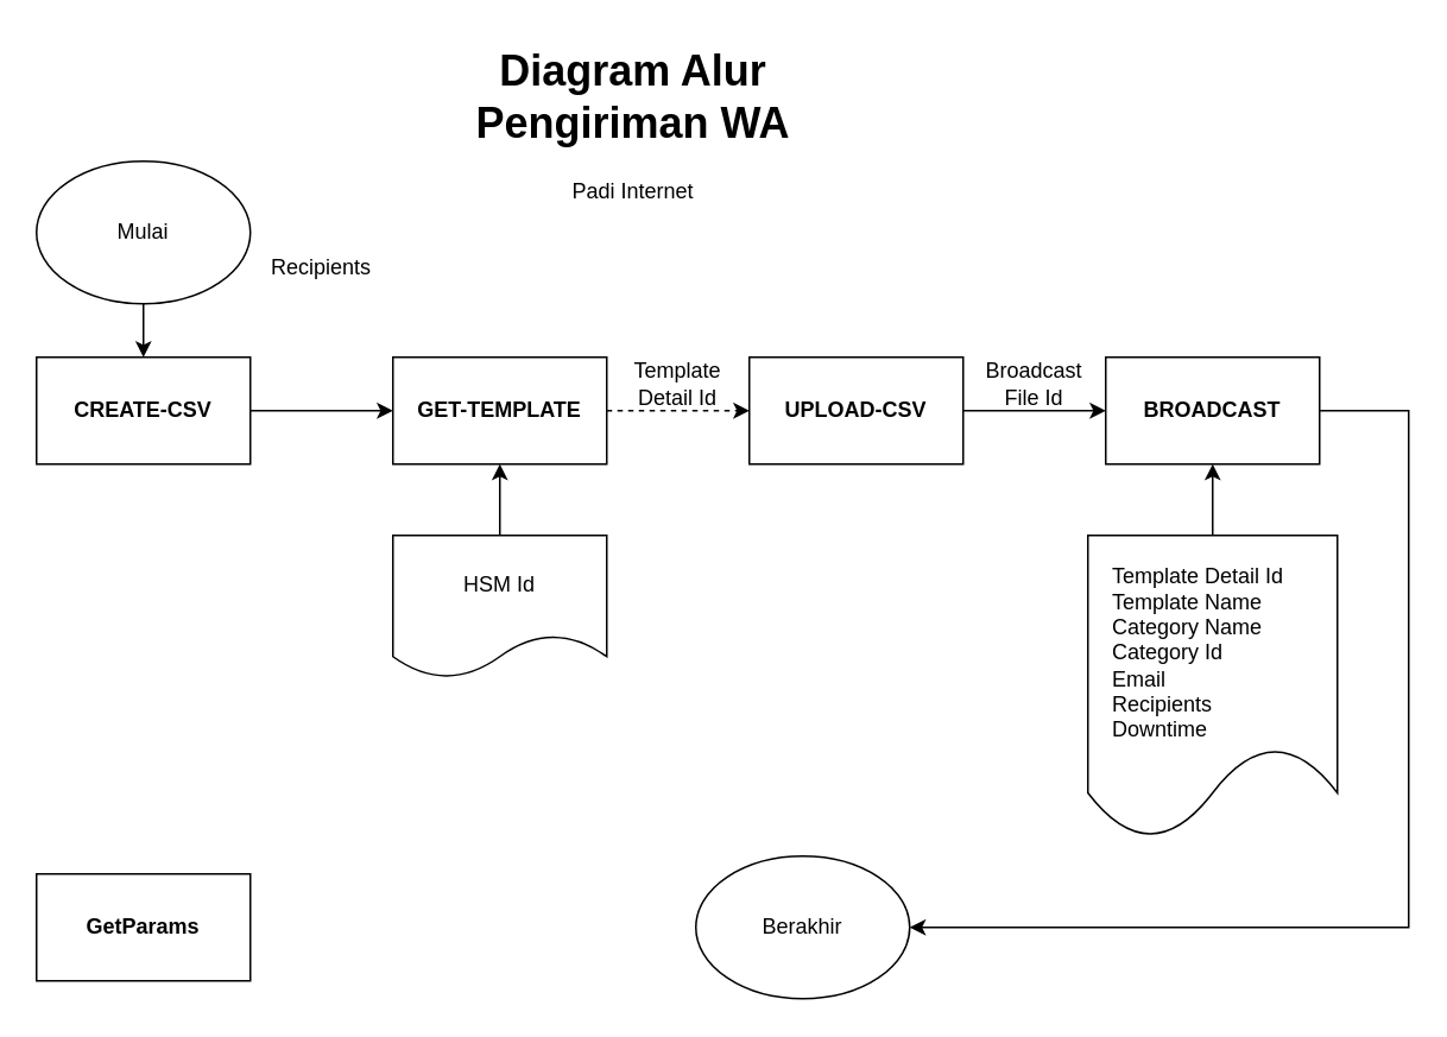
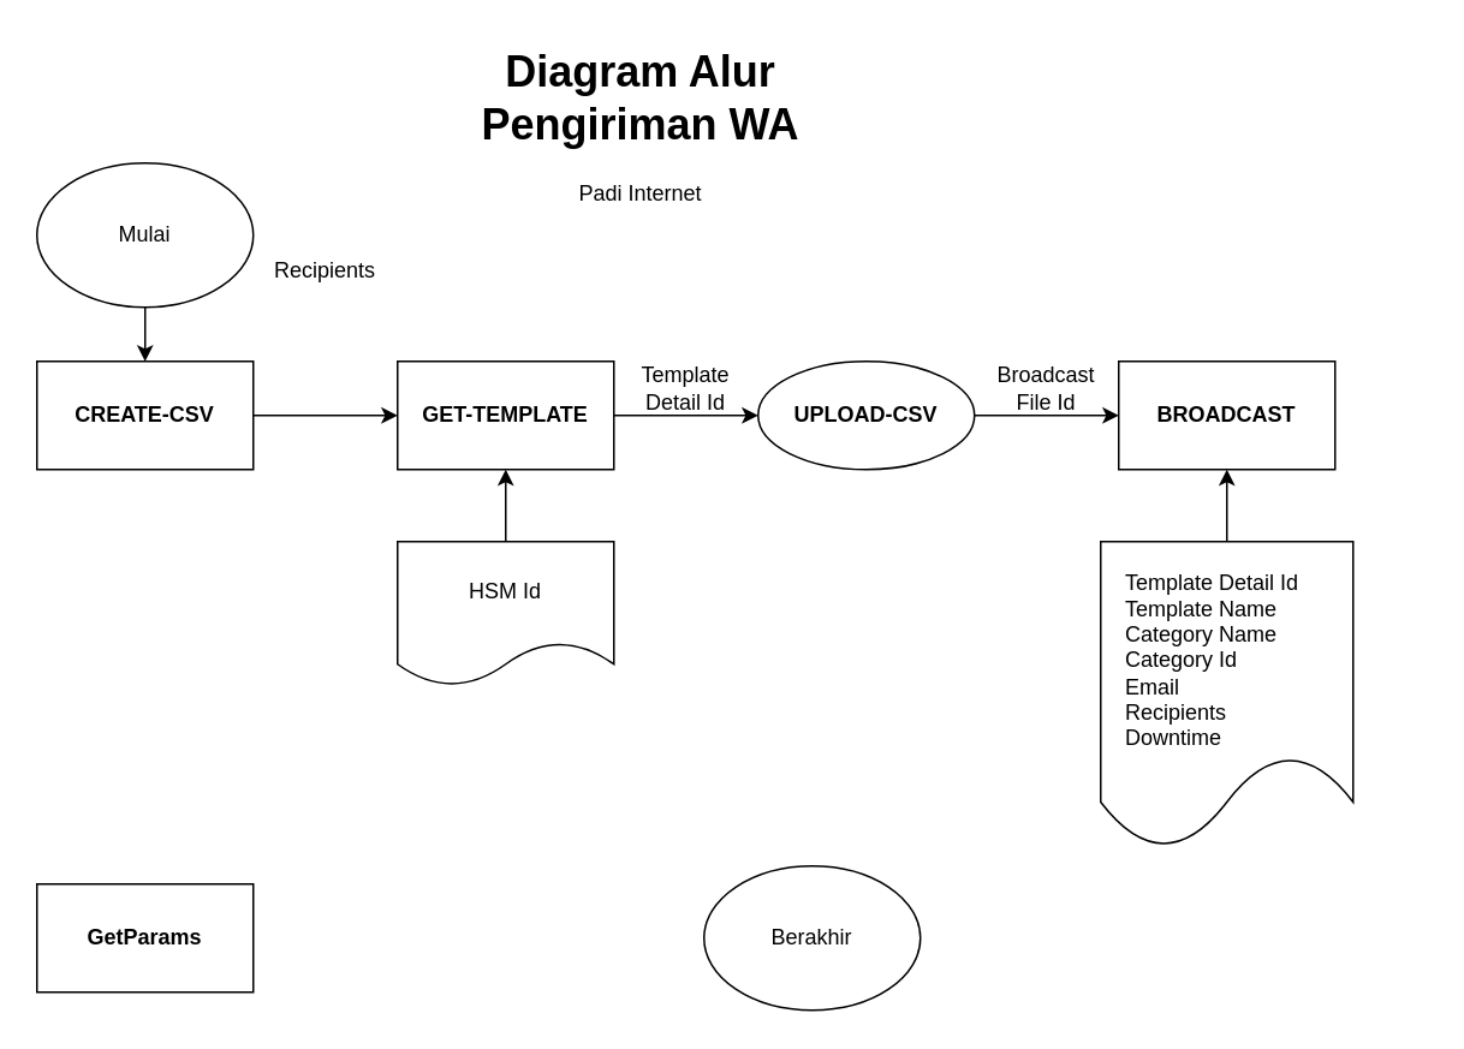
  <mxCell id="0" />
  <mxCell id="1" parent="0" />
  <mxCell id="2" value="&lt;b&gt;CREATE-CSV&lt;/b&gt;" style="rounded=0;whiteSpace=wrap;html=1;" vertex="1" parent="1"><mxGeometry x="20" y="200" width="120" height="60" as="geometry" /></mxCell>
  <mxCell id="3" value="&lt;b&gt;GET-TEMPLATE&lt;/b&gt;" style="rounded=0;whiteSpace=wrap;html=1;" vertex="1" parent="1"><mxGeometry x="220" y="200" width="120" height="60" as="geometry" /></mxCell>
- <mxCell id="4" value="&lt;b&gt;UPLOAD-CSV&lt;/b&gt;" style="rounded=0;whiteSpace=wrap;html=1;" vertex="1" parent="1"><mxGeometry x="420" y="200" width="120" height="60" as="geometry" /></mxCell>
+ <mxCell id="4" value="&lt;b&gt;UPLOAD-CSV&lt;/b&gt;" style="ellipse;whiteSpace=wrap;html=1;" vertex="1" parent="1"><mxGeometry x="420" y="200" width="120" height="60" as="geometry" /></mxCell>
  <mxCell id="5" value="&lt;b&gt;BROADCAST&lt;/b&gt;" style="rounded=0;whiteSpace=wrap;html=1;" vertex="1" parent="1"><mxGeometry x="620" y="200" width="120" height="60" as="geometry" /></mxCell>
  <mxCell id="6" value="Template Detail Id&lt;br&gt;Template Name&lt;br&gt;Category Name&lt;br&gt;Category Id&lt;br&gt;Email&lt;br&gt;Recipients&lt;br&gt;Downtime" style="shape=document;whiteSpace=wrap;html=1;boundedLbl=1;align=left;spacingLeft=12;spacingTop=12;" vertex="1" parent="1"><mxGeometry x="610" y="300" width="140" height="170" as="geometry" /></mxCell>
  <mxCell id="7" value="" style="endArrow=classic;html=1;rounded=0;exitX=0.5;exitY=0;exitDx=0;exitDy=0;entryX=0.5;entryY=1;entryDx=0;entryDy=0;" edge="1" parent="1" source="6" target="5"><mxGeometry width="50" height="50" relative="1" as="geometry"><mxPoint x="360" y="330" as="sourcePoint" /><mxPoint x="410" y="280" as="targetPoint" /></mxGeometry></mxCell>
  <mxCell id="8" value="HSM Id" style="shape=document;whiteSpace=wrap;html=1;boundedLbl=1;" vertex="1" parent="1"><mxGeometry x="220" y="300" width="120" height="80" as="geometry" /></mxCell>
  <mxCell id="9" value="" style="endArrow=classic;html=1;rounded=0;entryX=0.5;entryY=1;entryDx=0;entryDy=0;" edge="1" parent="1" source="8" target="3"><mxGeometry width="50" height="50" relative="1" as="geometry"><mxPoint x="360" y="330" as="sourcePoint" /><mxPoint x="410" y="280" as="targetPoint" /></mxGeometry></mxCell>
- <mxCell id="10" value="" style="endArrow=classic;html=1;rounded=0;exitX=1;exitY=0.5;exitDx=0;exitDy=0;entryX=0;entryY=0.5;entryDx=0;entryDy=0;dashed=1;" edge="1" parent="1" source="3" target="4"><mxGeometry width="50" height="50" relative="1" as="geometry"><mxPoint x="360" y="330" as="sourcePoint" /><mxPoint x="410" y="280" as="targetPoint" /></mxGeometry></mxCell>
+ <mxCell id="10" value="" style="endArrow=classic;html=1;rounded=0;exitX=1;exitY=0.5;exitDx=0;exitDy=0;entryX=0;entryY=0.5;entryDx=0;entryDy=0;" edge="1" parent="1" source="3" target="4"><mxGeometry width="50" height="50" relative="1" as="geometry"><mxPoint x="360" y="330" as="sourcePoint" /><mxPoint x="410" y="280" as="targetPoint" /></mxGeometry></mxCell>
  <mxCell id="11" value="" style="endArrow=classic;html=1;rounded=0;entryX=0;entryY=0.5;entryDx=0;entryDy=0;exitX=1;exitY=0.5;exitDx=0;exitDy=0;" edge="1" parent="1" source="4" target="5"><mxGeometry width="50" height="50" relative="1" as="geometry"><mxPoint x="360" y="330" as="sourcePoint" /><mxPoint x="410" y="280" as="targetPoint" /></mxGeometry></mxCell>
  <mxCell id="12" value="Broadcast File Id" style="text;html=1;strokeColor=none;fillColor=none;align=center;verticalAlign=middle;whiteSpace=wrap;rounded=0;" vertex="1" parent="1"><mxGeometry x="550" y="200" width="60" height="30" as="geometry" /></mxCell>
  <mxCell id="13" value="Template Detail Id" style="text;html=1;strokeColor=none;fillColor=none;align=center;verticalAlign=middle;whiteSpace=wrap;rounded=0;" vertex="1" parent="1"><mxGeometry x="350" y="200" width="60" height="30" as="geometry" /></mxCell>
  <mxCell id="14" value="" style="endArrow=classic;html=1;rounded=0;exitX=1;exitY=0.5;exitDx=0;exitDy=0;" edge="1" parent="1" source="2" target="3"><mxGeometry width="50" height="50" relative="1" as="geometry"><mxPoint x="360" y="320" as="sourcePoint" /><mxPoint x="410" y="270" as="targetPoint" /></mxGeometry></mxCell>
  <mxCell id="15" value="Recipients" style="text;html=1;strokeColor=none;fillColor=none;align=center;verticalAlign=middle;whiteSpace=wrap;rounded=0;" vertex="1" parent="1"><mxGeometry x="150" y="135" width="60" height="30" as="geometry" /></mxCell>
  <mxCell id="16" value="&lt;h1&gt;Diagram Alur Pengiriman WA&lt;/h1&gt;&lt;p&gt;Padi Internet&lt;/p&gt;" style="text;html=1;strokeColor=none;fillColor=none;spacing=5;spacingTop=-20;whiteSpace=wrap;overflow=hidden;rounded=0;align=center;" vertex="1" parent="1"><mxGeometry x="260" y="20" width="190" height="120" as="geometry" /></mxCell>
  <mxCell id="17" value="Mulai" style="ellipse;whiteSpace=wrap;html=1;" vertex="1" parent="1"><mxGeometry x="20" y="90" width="120" height="80" as="geometry" /></mxCell>
  <mxCell id="18" value="Berakhir" style="ellipse;whiteSpace=wrap;html=1;" vertex="1" parent="1"><mxGeometry x="390" y="480" width="120" height="80" as="geometry" /></mxCell>
- <mxCell id="19" value="" style="endArrow=classic;html=1;rounded=0;entryX=1;entryY=0.5;entryDx=0;entryDy=0;exitX=1;exitY=0.5;exitDx=0;exitDy=0;" edge="1" parent="1" source="5" target="18"><mxGeometry width="50" height="50" relative="1" as="geometry"><mxPoint x="360" y="320" as="sourcePoint" /><mxPoint x="410" y="270" as="targetPoint" /><Array as="points"><mxPoint x="790" y="230" /><mxPoint x="790" y="520" /></Array></mxGeometry></mxCell>
  <mxCell id="20" value="" style="endArrow=classic;html=1;rounded=0;exitX=0.5;exitY=1;exitDx=0;exitDy=0;" edge="1" parent="1" source="17" target="2"><mxGeometry width="50" height="50" relative="1" as="geometry"><mxPoint x="360" y="320" as="sourcePoint" /><mxPoint x="410" y="270" as="targetPoint" /></mxGeometry></mxCell>
  <mxCell id="21" value="&lt;b&gt;GetParams&lt;/b&gt;" style="rounded=0;whiteSpace=wrap;html=1;" vertex="1" parent="1"><mxGeometry x="20" y="490" width="120" height="60" as="geometry" /></mxCell>
